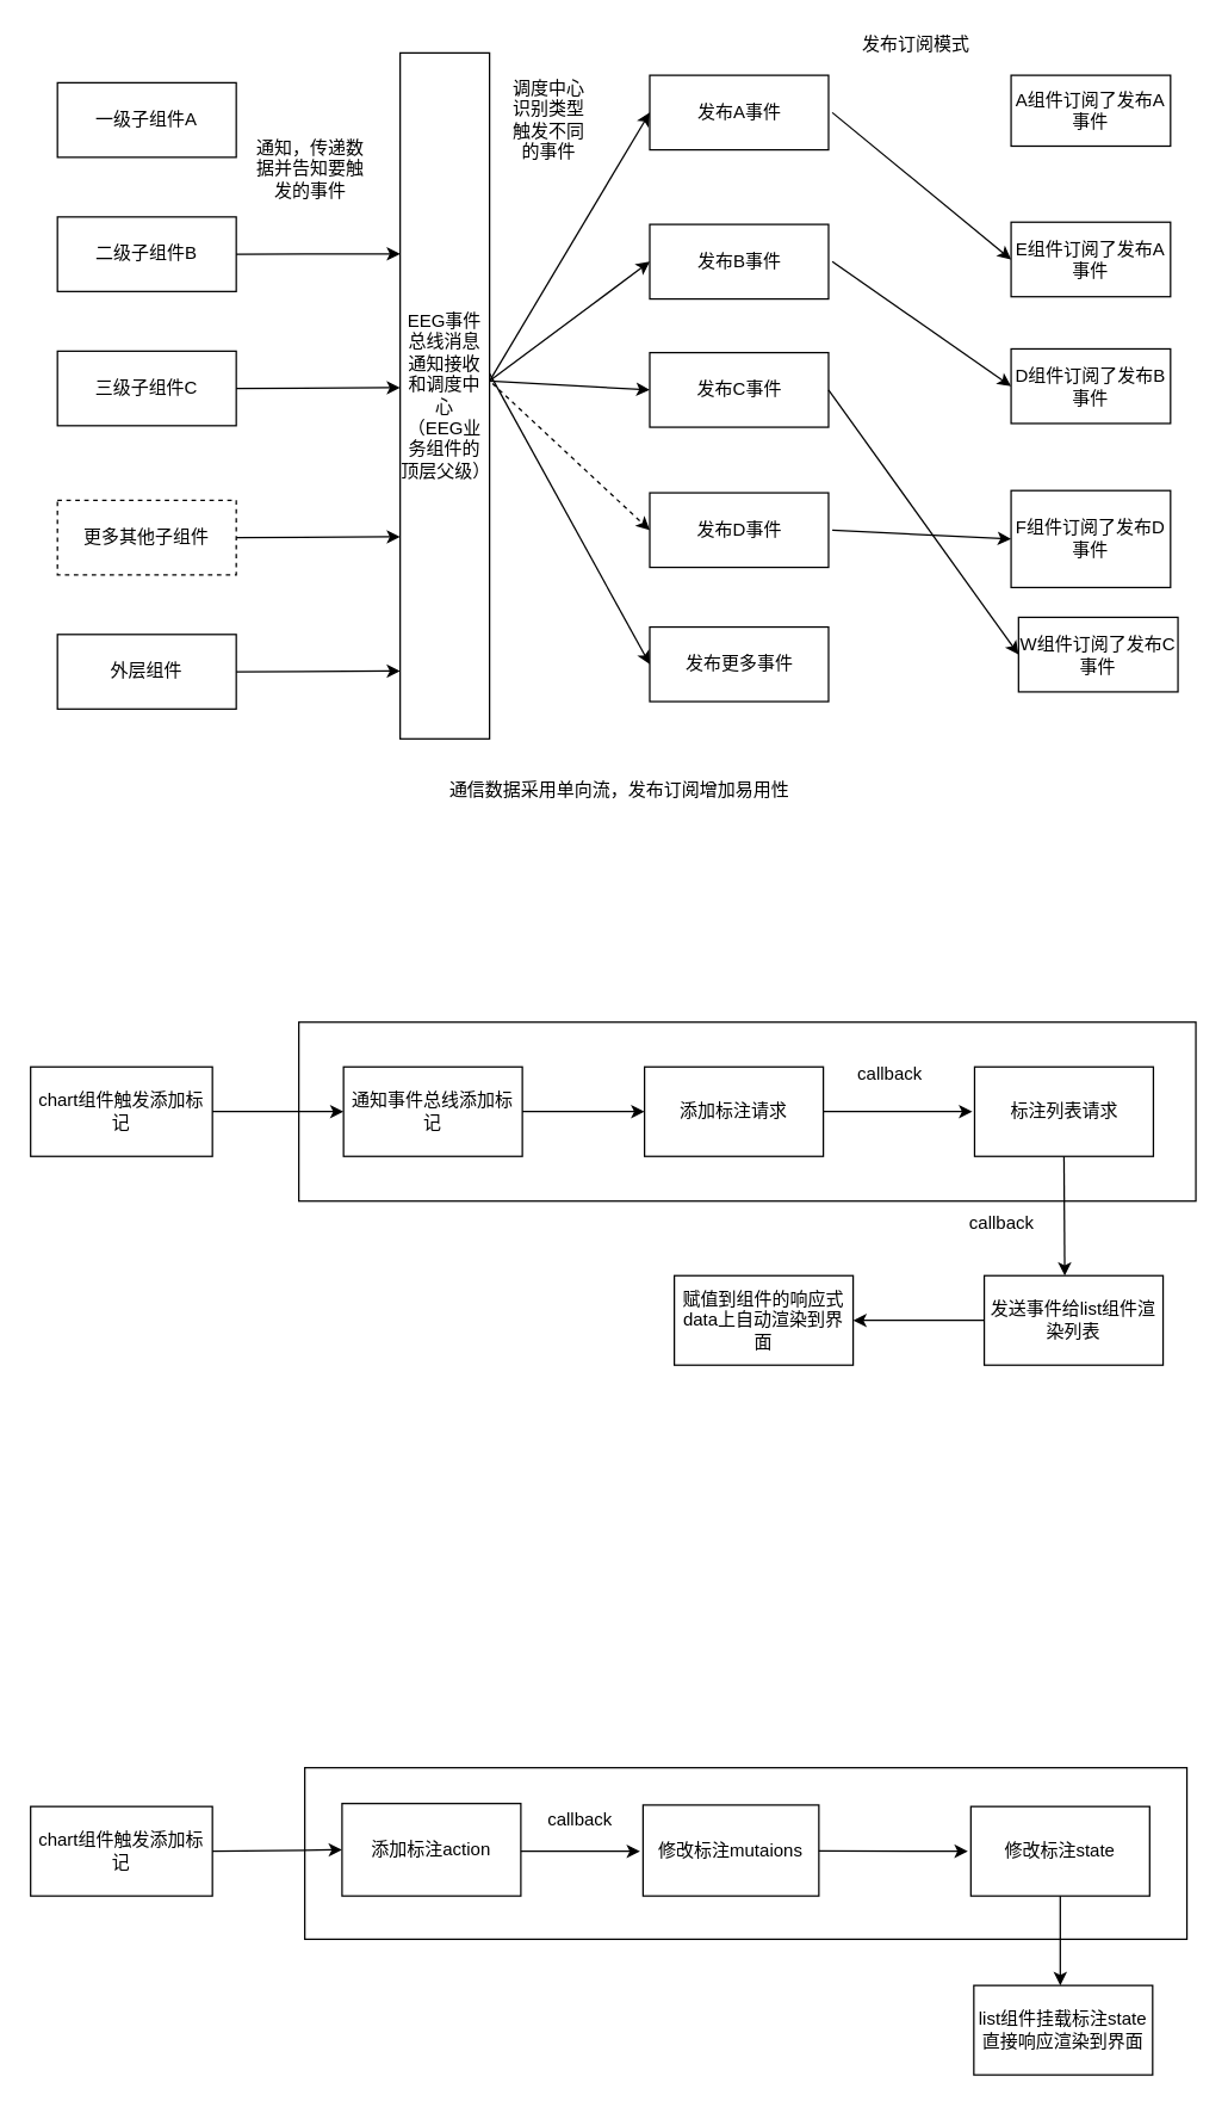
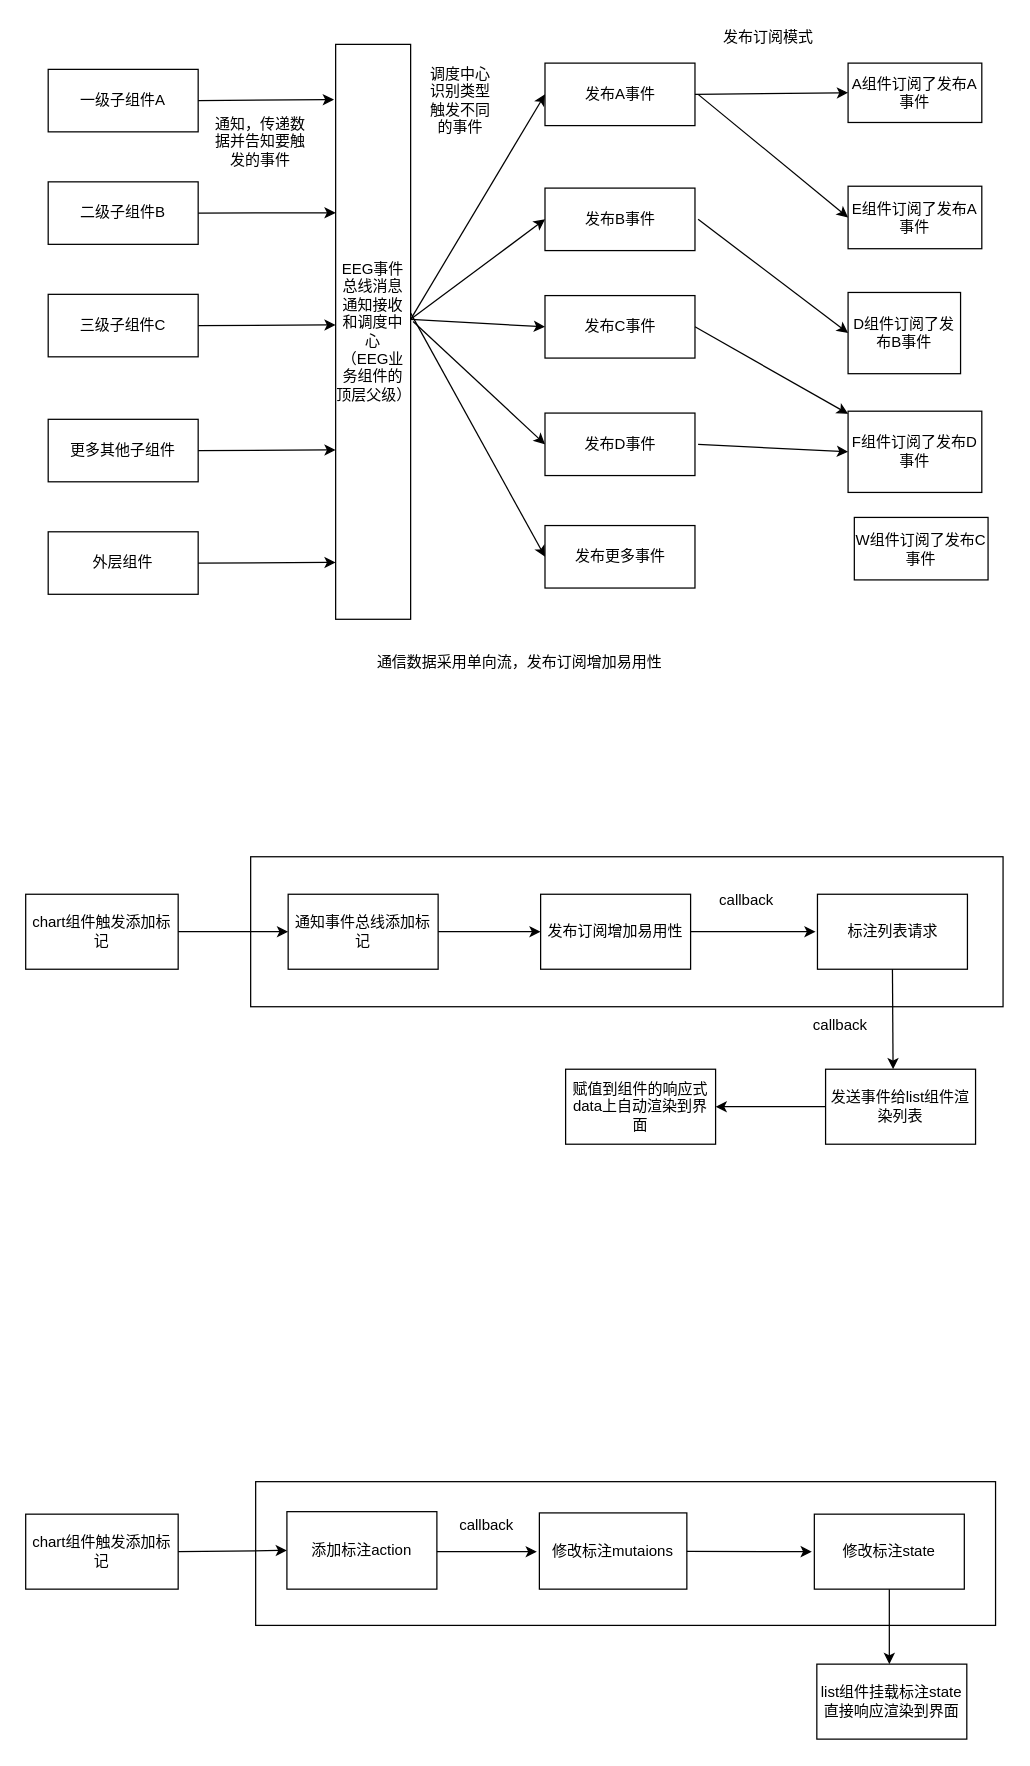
  <mxCell id="0" />
  <mxCell id="1" parent="0" />
  <mxCell id="2" value="" style="rounded=0;whiteSpace=wrap;html=1;" vertex="1" parent="1"><mxGeometry x="204" y="1185" width="592" height="115" as="geometry" /></mxCell>
  <mxCell id="3" value="" style="rounded=0;whiteSpace=wrap;html=1;" vertex="1" parent="1"><mxGeometry x="200" y="685" width="602" height="120" as="geometry" /></mxCell>
  <mxCell id="4" value="EEG事件总线消息通知接收和调度中心&lt;br&gt;（EEG业务组件的顶层父级）" style="rounded=0;whiteSpace=wrap;html=1;" parent="1" vertex="1"><mxGeometry x="268" y="35" width="60" height="460" as="geometry" /></mxCell>
  <mxCell id="5" value="一级子组件A" style="rounded=0;whiteSpace=wrap;html=1;" parent="1" vertex="1"><mxGeometry x="38" y="55" width="120" height="50" as="geometry" /></mxCell>
- <mxCell id="6" value="更多其他子组件" style="rounded=0;whiteSpace=wrap;html=1;dashed=1;" parent="1" vertex="1"><mxGeometry x="38" y="335" width="120" height="50" as="geometry" /></mxCell>
+ <mxCell id="6" value="更多其他子组件" style="rounded=0;whiteSpace=wrap;html=1;" parent="1" vertex="1"><mxGeometry x="38" y="335" width="120" height="50" as="geometry" /></mxCell>
  <mxCell id="7" value="二级子组件B" style="rounded=0;whiteSpace=wrap;html=1;" parent="1" vertex="1"><mxGeometry x="38" y="145" width="120" height="50" as="geometry" /></mxCell>
  <mxCell id="8" value="三级子组件C" style="rounded=0;whiteSpace=wrap;html=1;" parent="1" vertex="1"><mxGeometry x="38" y="235" width="120" height="50" as="geometry" /></mxCell>
  <mxCell id="9" value="外层组件" style="rounded=0;whiteSpace=wrap;html=1;" parent="1" vertex="1"><mxGeometry x="38" y="425" width="120" height="50" as="geometry" /></mxCell>
+ <mxCell id="10" value="" style="endArrow=classic;html=1;rounded=0;exitX=1;exitY=0.5;exitDx=0;exitDy=0;entryX=-0.022;entryY=0.096;entryDx=0;entryDy=0;entryPerimeter=0;" parent="1" source="5" target="4" edge="1"><mxGeometry width="50" height="50" relative="1" as="geometry"><mxPoint x="198" y="115" as="sourcePoint" /><mxPoint x="248" y="65" as="targetPoint" /></mxGeometry></mxCell>
  <mxCell id="11" value="" style="endArrow=classic;html=1;rounded=0;exitX=1;exitY=0.5;exitDx=0;exitDy=0;entryX=0;entryY=0.293;entryDx=0;entryDy=0;entryPerimeter=0;" parent="1" source="7" target="4" edge="1"><mxGeometry width="50" height="50" relative="1" as="geometry"><mxPoint x="198" y="195" as="sourcePoint" /><mxPoint x="248" y="145" as="targetPoint" /></mxGeometry></mxCell>
  <mxCell id="12" value="" style="endArrow=classic;html=1;rounded=0;exitX=1;exitY=0.5;exitDx=0;exitDy=0;entryX=0;entryY=0.293;entryDx=0;entryDy=0;entryPerimeter=0;" parent="1" source="8" edge="1"><mxGeometry width="50" height="50" relative="1" as="geometry"><mxPoint x="188" y="259.72" as="sourcePoint" /><mxPoint x="268" y="259.5" as="targetPoint" /></mxGeometry></mxCell>
  <mxCell id="13" value="" style="endArrow=classic;html=1;rounded=0;exitX=1;exitY=0.5;exitDx=0;exitDy=0;entryX=0;entryY=0.293;entryDx=0;entryDy=0;entryPerimeter=0;" parent="1" source="6" edge="1"><mxGeometry width="50" height="50" relative="1" as="geometry"><mxPoint x="188" y="359.72" as="sourcePoint" /><mxPoint x="268" y="359.5" as="targetPoint" /></mxGeometry></mxCell>
  <mxCell id="14" value="" style="endArrow=classic;html=1;rounded=0;exitX=1;exitY=0.5;exitDx=0;exitDy=0;entryX=0;entryY=0.293;entryDx=0;entryDy=0;entryPerimeter=0;" parent="1" source="9" edge="1"><mxGeometry width="50" height="50" relative="1" as="geometry"><mxPoint x="188" y="449.72" as="sourcePoint" /><mxPoint x="268" y="449.5" as="targetPoint" /></mxGeometry></mxCell>
  <mxCell id="15" value="发布A事件" style="rounded=0;whiteSpace=wrap;html=1;" parent="1" vertex="1"><mxGeometry x="435.5" y="50" width="120" height="50" as="geometry" /></mxCell>
  <mxCell id="16" value="发布B事件" style="rounded=0;whiteSpace=wrap;html=1;" parent="1" vertex="1"><mxGeometry x="435.5" y="150" width="120" height="50" as="geometry" /></mxCell>
  <mxCell id="17" value="发布C事件" style="rounded=0;whiteSpace=wrap;html=1;" parent="1" vertex="1"><mxGeometry x="435.5" y="236" width="120" height="50" as="geometry" /></mxCell>
  <mxCell id="18" value="" style="endArrow=classic;html=1;rounded=0;entryX=0;entryY=0.5;entryDx=0;entryDy=0;" parent="1" target="15" edge="1"><mxGeometry width="50" height="50" relative="1" as="geometry"><mxPoint x="328" y="255" as="sourcePoint" /><mxPoint x="378" y="205" as="targetPoint" /></mxGeometry></mxCell>
  <mxCell id="19" value="" style="endArrow=classic;html=1;rounded=0;entryX=0;entryY=0.5;entryDx=0;entryDy=0;" parent="1" target="16" edge="1"><mxGeometry width="50" height="50" relative="1" as="geometry"><mxPoint x="328" y="255" as="sourcePoint" /><mxPoint x="378" y="205" as="targetPoint" /></mxGeometry></mxCell>
  <mxCell id="20" value="" style="endArrow=classic;html=1;rounded=0;entryX=0;entryY=0.5;entryDx=0;entryDy=0;" parent="1" target="17" edge="1"><mxGeometry width="50" height="50" relative="1" as="geometry"><mxPoint x="328" y="255" as="sourcePoint" /><mxPoint x="398" y="235" as="targetPoint" /></mxGeometry></mxCell>
  <mxCell id="21" value="发布D事件" style="rounded=0;whiteSpace=wrap;html=1;" parent="1" vertex="1"><mxGeometry x="435.5" y="330" width="120" height="50" as="geometry" /></mxCell>
  <mxCell id="22" value="发布更多事件" style="rounded=0;whiteSpace=wrap;html=1;" parent="1" vertex="1"><mxGeometry x="435.5" y="420" width="120" height="50" as="geometry" /></mxCell>
- <mxCell id="23" value="" style="endArrow=classic;html=1;rounded=0;exitX=1.033;exitY=0.482;exitDx=0;exitDy=0;exitPerimeter=0;entryX=0;entryY=0.5;entryDx=0;entryDy=0;dashed=1;" parent="1" source="4" target="21" edge="1"><mxGeometry width="50" height="50" relative="1" as="geometry"><mxPoint x="348" y="335" as="sourcePoint" /><mxPoint x="398" y="285" as="targetPoint" /></mxGeometry></mxCell>
+ <mxCell id="23" value="" style="endArrow=classic;html=1;rounded=0;exitX=1.033;exitY=0.482;exitDx=0;exitDy=0;exitPerimeter=0;entryX=0;entryY=0.5;entryDx=0;entryDy=0;" parent="1" source="4" target="21" edge="1"><mxGeometry width="50" height="50" relative="1" as="geometry"><mxPoint x="348" y="335" as="sourcePoint" /><mxPoint x="398" y="285" as="targetPoint" /></mxGeometry></mxCell>
  <mxCell id="24" value="" style="endArrow=classic;html=1;rounded=0;entryX=0;entryY=0.5;entryDx=0;entryDy=0;" parent="1" target="22" edge="1"><mxGeometry width="50" height="50" relative="1" as="geometry"><mxPoint x="328" y="250" as="sourcePoint" /><mxPoint x="408" y="355" as="targetPoint" /></mxGeometry></mxCell>
+ <mxCell id="25" value="" style="endArrow=classic;html=1;rounded=0;exitX=1;exitY=0.5;exitDx=0;exitDy=0;entryX=0;entryY=0.5;entryDx=0;entryDy=0;" parent="1" source="15" target="26" edge="1"><mxGeometry width="50" height="50" relative="1" as="geometry"><mxPoint x="638" y="105" as="sourcePoint" /><mxPoint x="758" y="75" as="targetPoint" /></mxGeometry></mxCell>
  <mxCell id="26" value="A组件订阅了发布A事件" style="rounded=0;whiteSpace=wrap;html=1;" parent="1" vertex="1"><mxGeometry x="678" y="50" width="107" height="47.5" as="geometry" /></mxCell>
  <mxCell id="27" value="发布订阅模式" style="text;html=1;strokeColor=none;fillColor=none;align=center;verticalAlign=middle;whiteSpace=wrap;rounded=0;" parent="1" vertex="1"><mxGeometry x="577" y="20" width="75" height="20" as="geometry" /></mxCell>
  <mxCell id="28" value="E组件订阅了发布A事件" style="rounded=0;whiteSpace=wrap;html=1;" parent="1" vertex="1"><mxGeometry x="678" y="148.5" width="107" height="50" as="geometry" /></mxCell>
  <mxCell id="29" value="" style="endArrow=classic;html=1;rounded=0;entryX=0;entryY=0.5;entryDx=0;entryDy=0;" parent="1" target="28" edge="1"><mxGeometry width="50" height="50" relative="1" as="geometry"><mxPoint x="558" y="75" as="sourcePoint" /><mxPoint x="668" y="85" as="targetPoint" /></mxGeometry></mxCell>
- <mxCell id="30" value="D组件订阅了发布B事件" style="rounded=0;whiteSpace=wrap;html=1;" parent="1" vertex="1"><mxGeometry x="678" y="233.5" width="107" height="50" as="geometry" /></mxCell>
+ <mxCell id="30" value="D组件订阅了发布B事件" style="rounded=0;whiteSpace=wrap;html=1;" parent="1" vertex="1"><mxGeometry x="678" y="233.5" width="90" height="65" as="geometry" /></mxCell>
  <mxCell id="31" value="" style="endArrow=classic;html=1;rounded=0;entryX=0;entryY=0.5;entryDx=0;entryDy=0;" parent="1" target="30" edge="1"><mxGeometry width="50" height="50" relative="1" as="geometry"><mxPoint x="558" y="175" as="sourcePoint" /><mxPoint x="668" y="185" as="targetPoint" /></mxGeometry></mxCell>
  <mxCell id="32" value="F组件订阅了发布D事件" style="rounded=0;whiteSpace=wrap;html=1;" parent="1" vertex="1"><mxGeometry x="678" y="328.5" width="107" height="65" as="geometry" /></mxCell>
  <mxCell id="33" value="" style="endArrow=classic;html=1;rounded=0;entryX=0;entryY=0.5;entryDx=0;entryDy=0;" parent="1" target="32" edge="1"><mxGeometry width="50" height="50" relative="1" as="geometry"><mxPoint x="558" y="355" as="sourcePoint" /><mxPoint x="638" y="335" as="targetPoint" /></mxGeometry></mxCell>
  <mxCell id="34" value="调度中心识别类型触发不同的事件" style="text;html=1;strokeColor=none;fillColor=none;align=center;verticalAlign=middle;whiteSpace=wrap;rounded=0;" parent="1" vertex="1"><mxGeometry x="338" y="65" width="60" height="30" as="geometry" /></mxCell>
  <mxCell id="35" value="通知，传递数据并告知要触发的事件" style="text;html=1;strokeColor=none;fillColor=none;align=center;verticalAlign=middle;whiteSpace=wrap;rounded=0;" parent="1" vertex="1"><mxGeometry x="168" y="97.5" width="80" height="30" as="geometry" /></mxCell>
  <mxCell id="36" value="W组件订阅了发布C事件" style="rounded=0;whiteSpace=wrap;html=1;" parent="1" vertex="1"><mxGeometry x="683" y="413.5" width="107" height="50" as="geometry" /></mxCell>
- <mxCell id="37" value="" style="endArrow=classic;html=1;rounded=0;entryX=0;entryY=0.5;entryDx=0;entryDy=0;exitX=1;exitY=0.5;exitDx=0;exitDy=0;" parent="1" source="17" target="36" edge="1"><mxGeometry width="50" height="50" relative="1" as="geometry"><mxPoint x="598" y="335" as="sourcePoint" /><mxPoint x="648" y="285" as="targetPoint" /></mxGeometry></mxCell>
+ <mxCell id="37" value="" style="endArrow=classic;html=1;rounded=0;exitX=1;exitY=0.5;exitDx=0;exitDy=0;" parent="1" source="17" target="32" edge="1"><mxGeometry width="50" height="50" relative="1" as="geometry"><mxPoint x="598" y="335" as="sourcePoint" /><mxPoint x="648" y="285" as="targetPoint" /></mxGeometry></mxCell>
  <mxCell id="38" value="通信数据采用单向流，发布订阅增加易用性" style="text;html=1;strokeColor=none;fillColor=none;align=center;verticalAlign=middle;whiteSpace=wrap;rounded=0;" parent="1" vertex="1"><mxGeometry x="268" y="520" width="295" height="20" as="geometry" /></mxCell>
  <mxCell id="39" value="chart组件触发添加标记" style="rounded=0;whiteSpace=wrap;html=1;" vertex="1" parent="1"><mxGeometry x="20" y="715" width="122" height="60" as="geometry" /></mxCell>
  <mxCell id="40" value="通知事件总线添加标记" style="rounded=0;whiteSpace=wrap;html=1;" vertex="1" parent="1"><mxGeometry x="230" y="715" width="120" height="60" as="geometry" /></mxCell>
  <mxCell id="41" value="" style="endArrow=classic;html=1;rounded=0;entryX=0;entryY=0.5;entryDx=0;entryDy=0;" edge="1" parent="1" target="40"><mxGeometry width="50" height="50" relative="1" as="geometry"><mxPoint x="142" y="745" as="sourcePoint" /><mxPoint x="202" y="735" as="targetPoint" /></mxGeometry></mxCell>
  <mxCell id="42" value="" style="endArrow=classic;html=1;rounded=0;exitX=1;exitY=0.5;exitDx=0;exitDy=0;" edge="1" parent="1" source="40"><mxGeometry width="50" height="50" relative="1" as="geometry"><mxPoint x="452" y="765" as="sourcePoint" /><mxPoint x="432" y="745" as="targetPoint" /></mxGeometry></mxCell>
- <mxCell id="43" value="添加标注请求" style="rounded=0;whiteSpace=wrap;html=1;" vertex="1" parent="1"><mxGeometry x="432" y="715" width="120" height="60" as="geometry" /></mxCell>
+ <mxCell id="43" value="发布订阅增加易用性" style="rounded=0;whiteSpace=wrap;html=1;" vertex="1" parent="1"><mxGeometry x="432" y="715" width="120" height="60" as="geometry" /></mxCell>
  <mxCell id="44" value="标注列表请求" style="rounded=0;whiteSpace=wrap;html=1;" vertex="1" parent="1"><mxGeometry x="653.5" y="715" width="120" height="60" as="geometry" /></mxCell>
  <mxCell id="45" value="" style="endArrow=classic;html=1;rounded=0;exitX=1;exitY=0.5;exitDx=0;exitDy=0;" edge="1" parent="1" source="43"><mxGeometry width="50" height="50" relative="1" as="geometry"><mxPoint x="582" y="775" as="sourcePoint" /><mxPoint x="652" y="745" as="targetPoint" /></mxGeometry></mxCell>
  <mxCell id="46" value="" style="endArrow=classic;html=1;rounded=0;exitX=0.5;exitY=1;exitDx=0;exitDy=0;" edge="1" parent="1" source="44"><mxGeometry width="50" height="50" relative="1" as="geometry"><mxPoint x="732" y="875" as="sourcePoint" /><mxPoint x="714" y="855" as="targetPoint" /></mxGeometry></mxCell>
  <mxCell id="47" value="callback" style="text;html=1;strokeColor=none;fillColor=none;align=center;verticalAlign=middle;whiteSpace=wrap;rounded=0;" vertex="1" parent="1"><mxGeometry x="566.5" y="705" width="60" height="30" as="geometry" /></mxCell>
  <mxCell id="48" value="callback" style="text;html=1;strokeColor=none;fillColor=none;align=center;verticalAlign=middle;whiteSpace=wrap;rounded=0;" vertex="1" parent="1"><mxGeometry x="642" y="805" width="60" height="30" as="geometry" /></mxCell>
  <mxCell id="49" value="发送事件给list组件渲染列表" style="rounded=0;whiteSpace=wrap;html=1;" vertex="1" parent="1"><mxGeometry x="660" y="855" width="120" height="60" as="geometry" /></mxCell>
  <mxCell id="50" value="赋值到组件的响应式data上自动渲染到界面" style="rounded=0;whiteSpace=wrap;html=1;align=center;" vertex="1" parent="1"><mxGeometry x="452" y="855" width="120" height="60" as="geometry" /></mxCell>
  <mxCell id="51" value="" style="endArrow=classic;html=1;rounded=0;entryX=1;entryY=0.5;entryDx=0;entryDy=0;exitX=0;exitY=0.5;exitDx=0;exitDy=0;" edge="1" parent="1" source="49" target="50"><mxGeometry width="50" height="50" relative="1" as="geometry"><mxPoint x="622" y="995" as="sourcePoint" /><mxPoint x="672" y="945" as="targetPoint" /></mxGeometry></mxCell>
  <mxCell id="52" value="chart组件触发添加标记" style="rounded=0;whiteSpace=wrap;html=1;" vertex="1" parent="1"><mxGeometry x="20" y="1211" width="122" height="60" as="geometry" /></mxCell>
  <mxCell id="53" value="" style="endArrow=classic;html=1;rounded=0;exitX=1;exitY=0.5;exitDx=0;exitDy=0;entryX=0;entryY=0.5;entryDx=0;entryDy=0;" edge="1" parent="1" source="52" target="54"><mxGeometry width="50" height="50" relative="1" as="geometry"><mxPoint x="149" y="1241" as="sourcePoint" /><mxPoint x="219" y="1241" as="targetPoint" /></mxGeometry></mxCell>
  <mxCell id="54" value="添加标注action" style="rounded=0;whiteSpace=wrap;html=1;" vertex="1" parent="1"><mxGeometry x="229" y="1209" width="120" height="62" as="geometry" /></mxCell>
  <mxCell id="55" value="修改标注mutaions" style="rounded=0;whiteSpace=wrap;html=1;" vertex="1" parent="1"><mxGeometry x="431" y="1210" width="118" height="61" as="geometry" /></mxCell>
  <mxCell id="56" value="" style="endArrow=classic;html=1;rounded=0;" edge="1" parent="1"><mxGeometry width="50" height="50" relative="1" as="geometry"><mxPoint x="349" y="1241" as="sourcePoint" /><mxPoint x="429" y="1241" as="targetPoint" /></mxGeometry></mxCell>
  <mxCell id="57" value="callback" style="text;html=1;strokeColor=none;fillColor=none;align=center;verticalAlign=middle;whiteSpace=wrap;rounded=0;" vertex="1" parent="1"><mxGeometry x="359" y="1205" width="60" height="30" as="geometry" /></mxCell>
  <mxCell id="58" value="修改标注state" style="rounded=0;whiteSpace=wrap;html=1;" vertex="1" parent="1"><mxGeometry x="651" y="1211" width="120" height="60" as="geometry" /></mxCell>
  <mxCell id="59" value="" style="endArrow=classic;html=1;rounded=0;" edge="1" parent="1" source="55"><mxGeometry width="50" height="50" relative="1" as="geometry"><mxPoint x="549" y="1290.5" as="sourcePoint" /><mxPoint x="649" y="1241" as="targetPoint" /></mxGeometry></mxCell>
  <mxCell id="60" value="list组件挂载标注state直接响应渲染到界面" style="rounded=0;whiteSpace=wrap;html=1;" vertex="1" parent="1"><mxGeometry x="653" y="1331" width="120" height="60" as="geometry" /></mxCell>
  <mxCell id="61" value="" style="endArrow=classic;html=1;rounded=0;exitX=0.5;exitY=1;exitDx=0;exitDy=0;" edge="1" parent="1" source="58"><mxGeometry width="50" height="50" relative="1" as="geometry"><mxPoint x="679" y="1331" as="sourcePoint" /><mxPoint x="711" y="1331" as="targetPoint" /></mxGeometry></mxCell>
